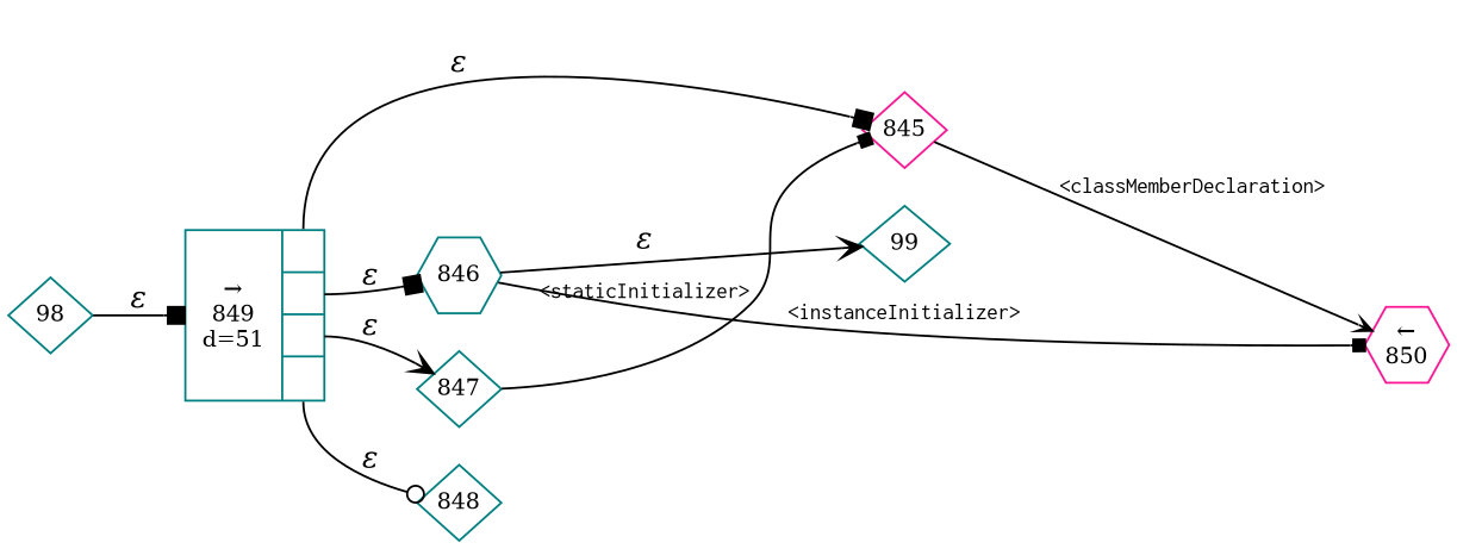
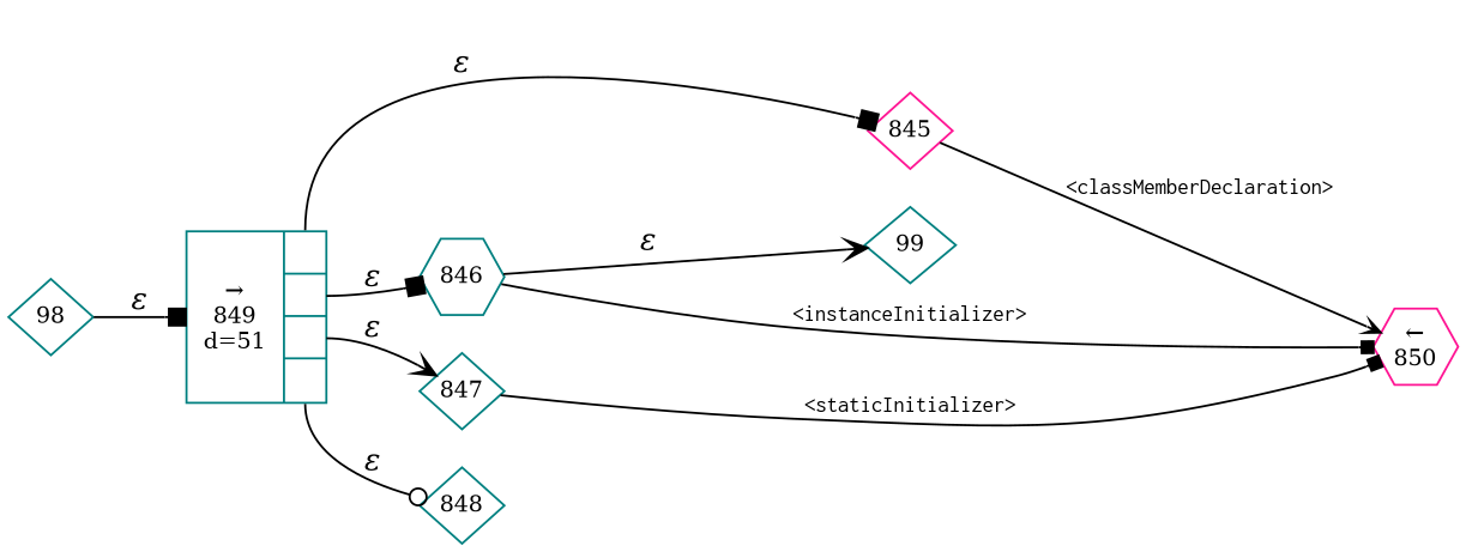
  digraph {
    rankdir=LR
    node [color=teal fixedsize=true fontsize=11 shape=diamond peripheries=1]
    edge [arrowhead=box fontname="Times-Italic"]
    n1 [label=99 width=.6 peripheries=""]
    n2 [label=848 width=.55]
    n3 [color=deeppink label="&larr;\n850" shape=hexagon width=.55]
    n4 [fixedsize=false label="{&rarr;\n849\nd=51|{<p0>|<p1>|<p2>|<p3>}}" shape=record]
    n5 [color=deeppink label=845 width=.55]
    n6 [label=846 shape=hexagon width=.55]
    n7 [label=847 width=.55]
    n8 [label=98 width=.55]
    n4 -> n2 [arrowhead=odot label="&epsilon;" tailport=p3]
    n4 -> n5 [label="&epsilon;" tailport=p0]
    n4 -> n6 [label="&epsilon;" tailport=p1]
    n4 -> n7 [arrowhead=vee label="&epsilon;" tailport=p2]
    n5 -> n3 [arrowhead=vee arrowsize=.7 fontname=Courier fontsize=11 label="<classMemberDeclaration>"]
    n6 -> n1 [arrowhead=vee label="&epsilon;"]
    n6 -> n3 [arrowsize=.7 fontname=Courier fontsize=11 label="<instanceInitializer>"]
-   n7 -> n5 [arrowsize=.7 fontname=Courier fontsize=11 label="<staticInitializer>"]
+   n7 -> n3 [arrowsize=.7 fontname=Courier fontsize=11 label="<staticInitializer>"]
    n8 -> n4 [label="&epsilon;"]
  }
